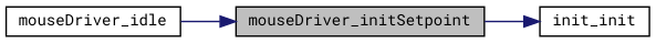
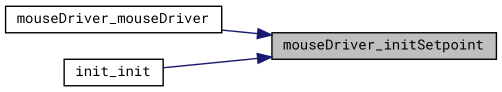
  digraph {
    fontname="Roboto Mono"
    rankdir=RL
    node [color=black fillcolor=white fontname="Roboto Mono" fontsize=10 shape=record style=filled]
    edge [color=midnightblue dir=back fontname="Roboto Mono" fontsize=10 labelfontname=Helvetica labelfontsize=10 style=solid]
    n1 [fillcolor=grey75 fontcolor=black height=0.2 label=mouseDriver_initSetpoint width=0.4]
-   n2 [height=0.2 label=mouseDriver_idle width=0.4]
+   n2 [height=0.2 label=mouseDriver_mouseDriver width=0.4]
    n3 [height=0.2 label=init_init width=0.4]
    n1 -> n2
-   n3 -> n1
+   n1 -> n3
  }
